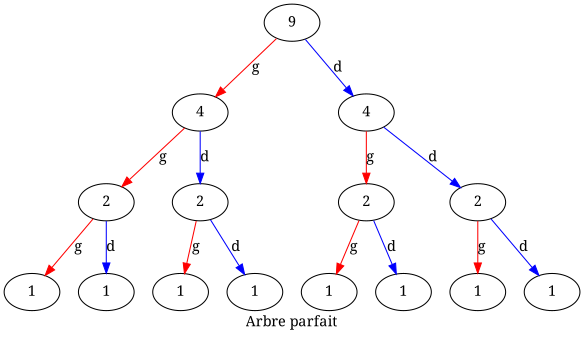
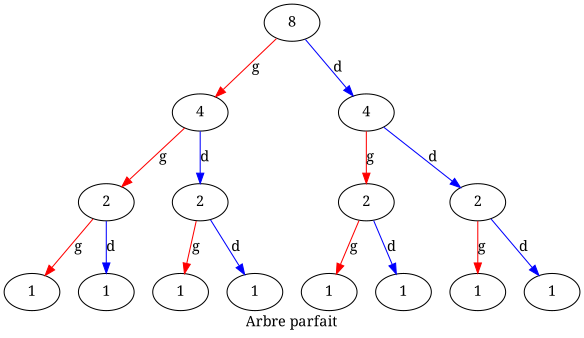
  digraph {
    label="Arbre parfait"
    fontname="Noto Serif"
    node [fontname="Noto Serif"]
    edge [color=red fontname="Noto Serif"]
-   n1 [label=9]
+   n1 [label=8]
    n2 [label=4]
    n3 [label=4]
    n4 [label=2]
    n5 [label=2]
    n6 [label=1]
    n7 [label=1]
    n8 [label=1]
    n9 [label=1]
    n10 [label=2]
    n11 [label=2]
    n12 [label=1]
    n13 [label=1]
    n14 [label=1]
    n15 [label=1]
    n1 -> n2 [label=g]
    n1 -> n3 [color=blue label=d]
    n2 -> n4 [label=g]
    n2 -> n5 [color=blue label=d]
    n3 -> n10 [label=g]
    n3 -> n11 [color=blue label=d]
    n4 -> n6 [label=g]
    n4 -> n7 [color=blue label=d]
    n5 -> n8 [label=g]
    n5 -> n9 [color=blue label=d]
    n10 -> n12 [label=g]
    n10 -> n13 [color=blue label=d]
    n11 -> n14 [label=g]
    n11 -> n15 [color=blue label=d]
  }
